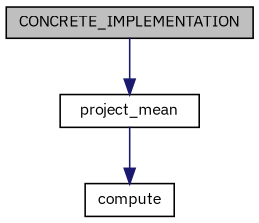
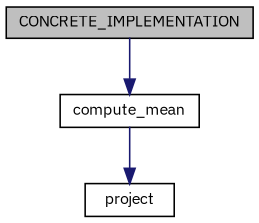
  digraph {
    fontname="IBM Plex Sans"
    rankdir=TB
    node [color=black fillcolor=white fontname="IBM Plex Sans" fontsize=10 shape=record style=filled]
    edge [color=midnightblue fontname="IBM Plex Sans" fontsize=10 labelfontname=FreeSans labelfontsize=10 style=solid]
    n1 [fillcolor=grey75 fontcolor=black height=0.2 label=CONCRETE_IMPLEMENTATION width=0.4]
-   n2 [height=0.2 label=project_mean width=0.4]
-   n3 [height=0.2 label=compute width=0.4]
+   n2 [height=0.2 label=compute_mean width=0.4]
+   n3 [height=0.2 label=project width=0.4]
    n1 -> n2
    n2 -> n3
  }
